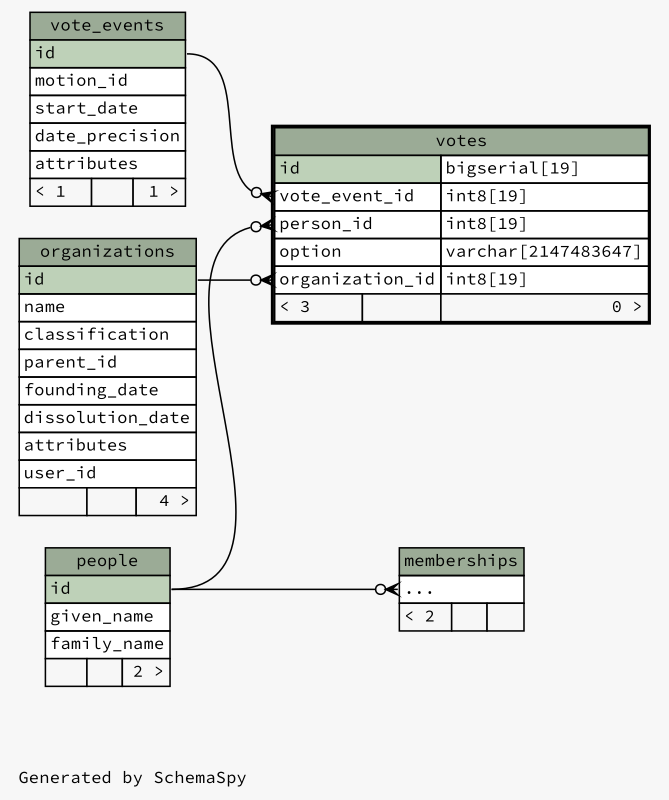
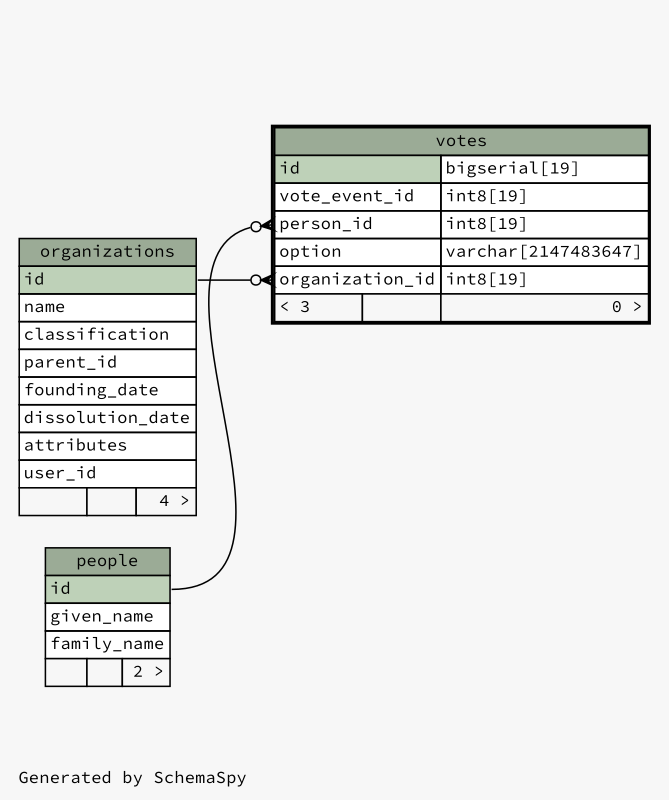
  digraph {
    bgcolor="#f7f7f7"
    fontname="Source Code Pro"
    fontsize=11
    label="\nGenerated by SchemaSpy"
    labeljust=l
    nodesep=0.18
    rankdir=RL
    ranksep=0.46
    node [fontname="Source Code Pro" fontsize=11 shape=plaintext]
    edge [arrowhead=none arrowsize=0.8 arrowtail=crowodot dir=back fontname="Source Code Pro" headport="id:e"]
-   n1 [label=<     <TABLE BORDER="0" CELLBORDER="1" CELLSPACING="0" BGCOLOR="#ffffff">       <TR><TD COLSPAN="3" BGCOLOR="#9bab96" ALIGN="CENTER">memberships</TD></TR>       <TR><TD PORT="elipses" COLSPAN="3" ALIGN="LEFT">...</TD></TR>       <TR><TD ALIGN="LEFT" BGCOLOR="#f7f7f7">&lt; 2</TD><TD ALIGN="RIGHT" BGCOLOR="#f7f7f7">  </TD><TD ALIGN="RIGHT" BGCOLOR="#f7f7f7">  </TD></TR>     </TABLE>>]
    n2 [label=<     <TABLE BORDER="0" CELLBORDER="1" CELLSPACING="0" BGCOLOR="#ffffff">       <TR><TD COLSPAN="3" BGCOLOR="#9bab96" ALIGN="CENTER">people</TD></TR>       <TR><TD PORT="id" COLSPAN="3" BGCOLOR="#bed1b8" ALIGN="LEFT">id</TD></TR>       <TR><TD PORT="given_name" COLSPAN="3" ALIGN="LEFT">given_name</TD></TR>       <TR><TD PORT="family_name" COLSPAN="3" ALIGN="LEFT">family_name</TD></TR>       <TR><TD ALIGN="LEFT" BGCOLOR="#f7f7f7">  </TD><TD ALIGN="RIGHT" BGCOLOR="#f7f7f7">  </TD><TD ALIGN="RIGHT" BGCOLOR="#f7f7f7">2 &gt;</TD></TR>     </TABLE>>]
    n3 [label=<     <TABLE BORDER="0" CELLBORDER="1" CELLSPACING="0" BGCOLOR="#ffffff">       <TR><TD COLSPAN="3" BGCOLOR="#9bab96" ALIGN="CENTER">organizations</TD></TR>       <TR><TD PORT="id" COLSPAN="3" BGCOLOR="#bed1b8" ALIGN="LEFT">id</TD></TR>       <TR><TD PORT="name" COLSPAN="3" ALIGN="LEFT">name</TD></TR>       <TR><TD PORT="classification" COLSPAN="3" ALIGN="LEFT">classification</TD></TR>       <TR><TD PORT="parent_id" COLSPAN="3" ALIGN="LEFT">parent_id</TD></TR>       <TR><TD PORT="founding_date" COLSPAN="3" ALIGN="LEFT">founding_date</TD></TR>       <TR><TD PORT="dissolution_date" COLSPAN="3" ALIGN="LEFT">dissolution_date</TD></TR>       <TR><TD PORT="attributes" COLSPAN="3" ALIGN="LEFT">attributes</TD></TR>       <TR><TD PORT="user_id" COLSPAN="3" ALIGN="LEFT">user_id</TD></TR>       <TR><TD ALIGN="LEFT" BGCOLOR="#f7f7f7">  </TD><TD ALIGN="RIGHT" BGCOLOR="#f7f7f7">  </TD><TD ALIGN="RIGHT" BGCOLOR="#f7f7f7">4 &gt;</TD></TR>     </TABLE>>]
-   n4 [label=<     <TABLE BORDER="0" CELLBORDER="1" CELLSPACING="0" BGCOLOR="#ffffff">       <TR><TD COLSPAN="3" BGCOLOR="#9bab96" ALIGN="CENTER">vote_events</TD></TR>       <TR><TD PORT="id" COLSPAN="3" BGCOLOR="#bed1b8" ALIGN="LEFT">id</TD></TR>       <TR><TD PORT="motion_id" COLSPAN="3" ALIGN="LEFT">motion_id</TD></TR>       <TR><TD PORT="start_date" COLSPAN="3" ALIGN="LEFT">start_date</TD></TR>       <TR><TD PORT="date_precision" COLSPAN="3" ALIGN="LEFT">date_precision</TD></TR>       <TR><TD PORT="attributes" COLSPAN="3" ALIGN="LEFT">attributes</TD></TR>       <TR><TD ALIGN="LEFT" BGCOLOR="#f7f7f7">&lt; 1</TD><TD ALIGN="RIGHT" BGCOLOR="#f7f7f7">  </TD><TD ALIGN="RIGHT" BGCOLOR="#f7f7f7">1 &gt;</TD></TR>     </TABLE>>]
    n5 [label=<     <TABLE BORDER="2" CELLBORDER="1" CELLSPACING="0" BGCOLOR="#ffffff">       <TR><TD COLSPAN="3" BGCOLOR="#9bab96" ALIGN="CENTER">votes</TD></TR>       <TR><TD PORT="id" COLSPAN="2" BGCOLOR="#bed1b8" ALIGN="LEFT">id</TD><TD PORT="id.type" ALIGN="LEFT">bigserial[19]</TD></TR>       <TR><TD PORT="vote_event_id" COLSPAN="2" ALIGN="LEFT">vote_event_id</TD><TD PORT="vote_event_id.type" ALIGN="LEFT">int8[19]</TD></TR>       <TR><TD PORT="person_id" COLSPAN="2" ALIGN="LEFT">person_id</TD><TD PORT="person_id.type" ALIGN="LEFT">int8[19]</TD></TR>       <TR><TD PORT="option" COLSPAN="2" ALIGN="LEFT">option</TD><TD PORT="option.type" ALIGN="LEFT">varchar[2147483647]</TD></TR>       <TR><TD PORT="organization_id" COLSPAN="2" ALIGN="LEFT">organization_id</TD><TD PORT="organization_id.type" ALIGN="LEFT">int8[19]</TD></TR>       <TR><TD ALIGN="LEFT" BGCOLOR="#f7f7f7">&lt; 3</TD><TD ALIGN="RIGHT" BGCOLOR="#f7f7f7">  </TD><TD ALIGN="RIGHT" BGCOLOR="#f7f7f7">0 &gt;</TD></TR>     </TABLE>>]
-   n1 -> n2 [tailport="elipses:w"]
    n5 -> n2 [tailport="person_id:w"]
    n5 -> n3 [tailport="organization_id:w"]
-   n5 -> n4 [tailport="vote_event_id:w"]
  }
